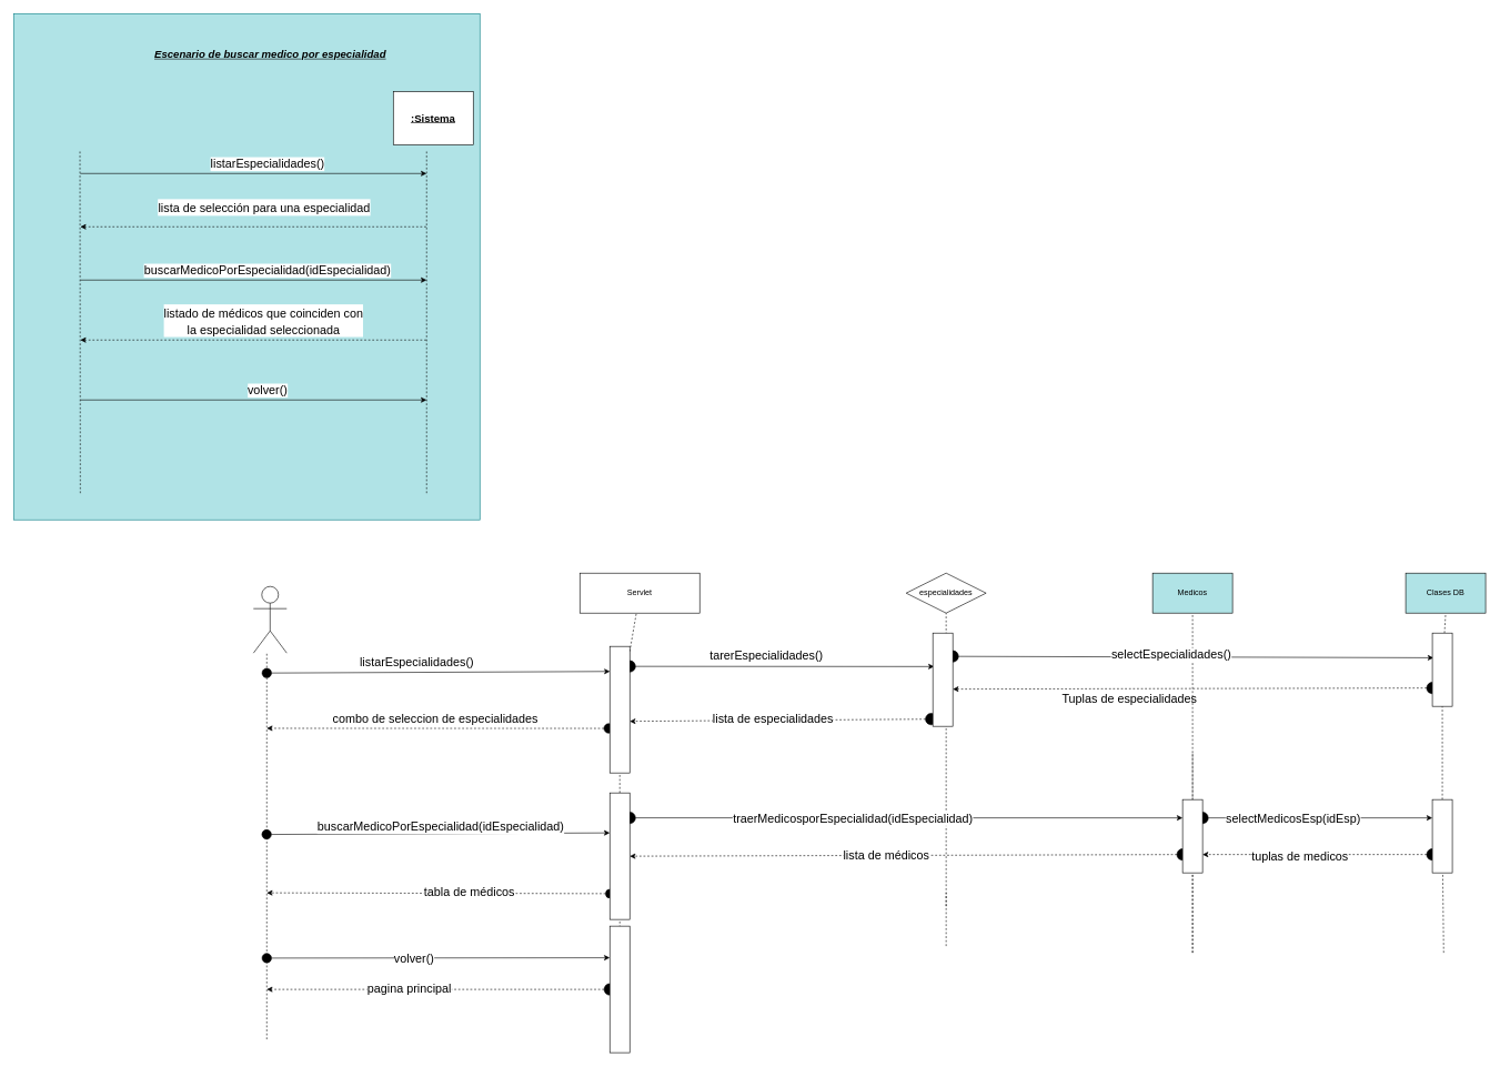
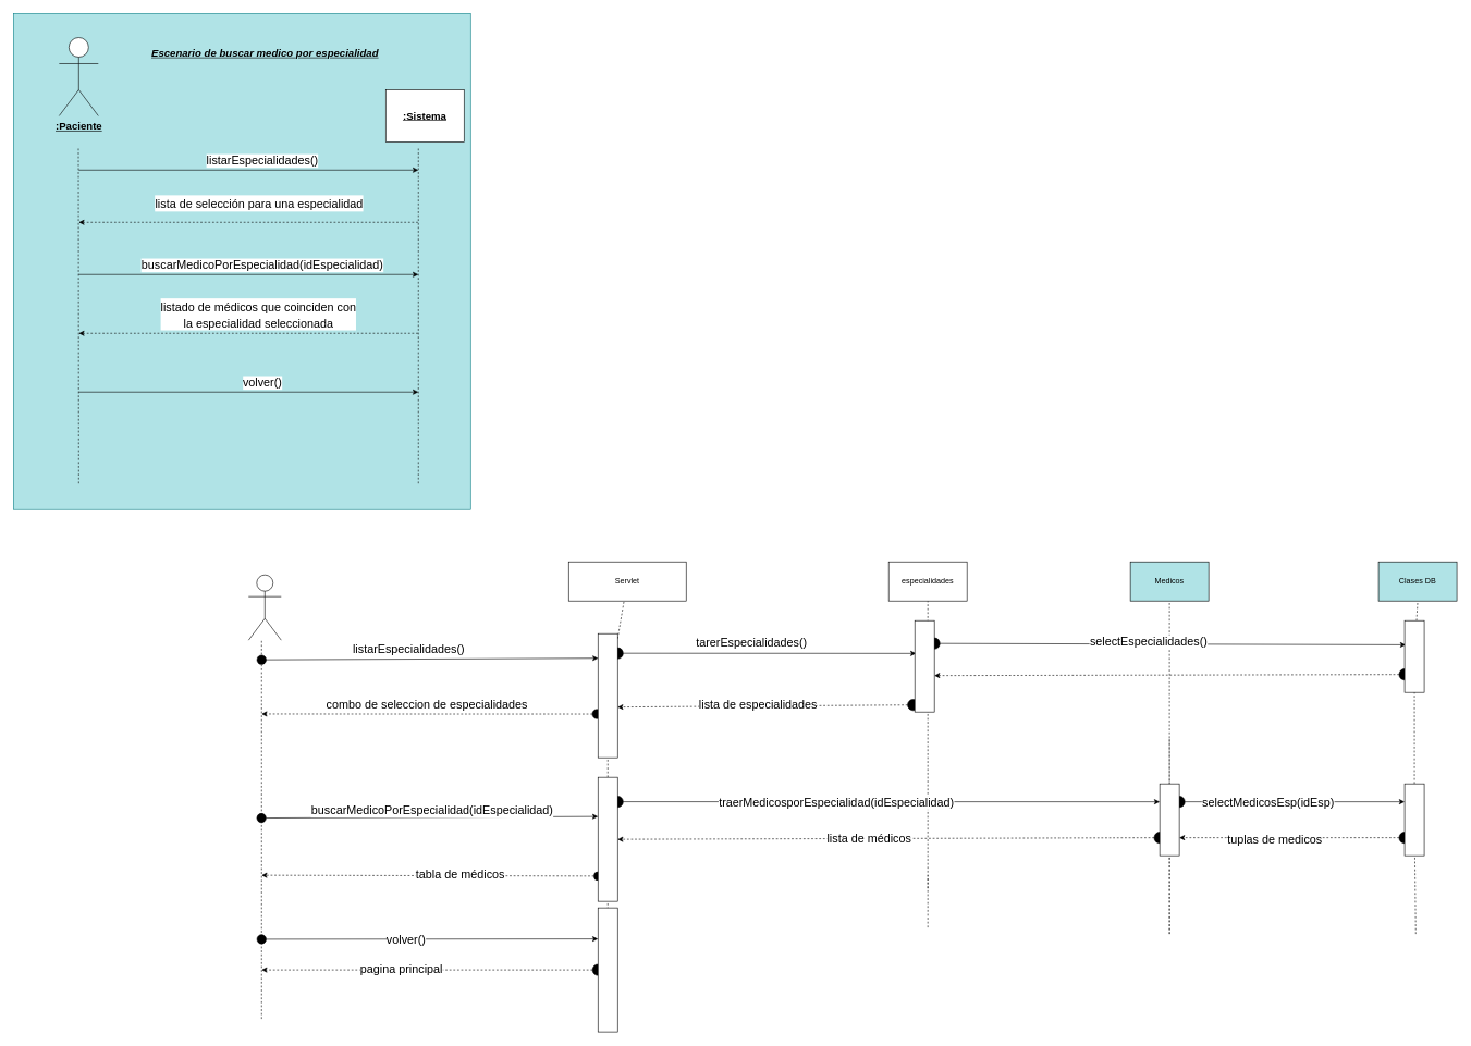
  <mxCell id="0" />
  <mxCell id="1" parent="0" />
  <mxCell id="2" value="" style="rounded=0;whiteSpace=wrap;html=1;fontSize=20;fillColor=#b0e3e6;strokeColor=#0e8088;" vertex="1" parent="1"><mxGeometry x="20" y="20" width="700" height="760" as="geometry" /></mxCell>
  <mxCell id="3" value="&lt;span style=&quot;font-size: 16px&quot;&gt;&lt;b&gt;&lt;i&gt;&lt;u&gt;Escenario de buscar medico por especialidad&lt;/u&gt;&lt;/i&gt;&lt;/b&gt;&lt;/span&gt;&lt;br&gt;&lt;p class=&quot;MsoNormal&quot; style=&quot;margin-top: 14.0pt ; margin-right: 0cm ; margin-bottom: 4.0pt ; margin-left: 0cm ; text-align: justify&quot;&gt;&lt;span style=&quot;font-size: 14.0pt ; line-height: 107% ; font-family: &amp;#34;times new roman&amp;#34; , serif&quot;&gt;&lt;/span&gt;&lt;/p&gt;" style="text;html=1;align=center;verticalAlign=middle;resizable=0;points=[];autosize=1;" vertex="1" parent="1"><mxGeometry x="225" y="70" width="360" height="40" as="geometry" /></mxCell>
  <mxCell id="4" value="&lt;u&gt;&lt;b&gt;&lt;font style=&quot;font-size: 16px&quot;&gt;:Sistema&lt;/font&gt;&lt;/b&gt;&lt;/u&gt;" style="rounded=0;whiteSpace=wrap;html=1;" vertex="1" parent="1"><mxGeometry x="590" y="137" width="120" height="80" as="geometry" /></mxCell>
+ <mxCell id="5" value="&lt;u&gt;&lt;b&gt;&lt;font style=&quot;font-size: 16px&quot;&gt;:Paciente&lt;/font&gt;&lt;/b&gt;&lt;/u&gt;" style="shape=umlActor;verticalLabelPosition=bottom;verticalAlign=top;html=1;outlineConnect=0;" vertex="1" parent="1"><mxGeometry x="90" y="57" width="60" height="120" as="geometry" /></mxCell>
  <mxCell id="6" value="" style="endArrow=none;dashed=1;html=1;" edge="1" parent="1"><mxGeometry width="50" height="50" relative="1" as="geometry"><mxPoint x="120" y="740" as="sourcePoint" /><mxPoint x="119.5" y="227" as="targetPoint" /></mxGeometry></mxCell>
  <mxCell id="7" value="" style="endArrow=none;dashed=1;html=1;" edge="1" parent="1"><mxGeometry width="50" height="50" relative="1" as="geometry"><mxPoint x="640" y="740" as="sourcePoint" /><mxPoint x="640" y="227" as="targetPoint" /></mxGeometry></mxCell>
  <mxCell id="8" value="" style="endArrow=classic;html=1;" edge="1" parent="1"><mxGeometry width="50" height="50" relative="1" as="geometry"><mxPoint x="120" y="260" as="sourcePoint" /><mxPoint x="640" y="260" as="targetPoint" /></mxGeometry></mxCell>
  <mxCell id="9" value="&lt;span style=&quot;font-size: 18px&quot;&gt;listarEspecialidades()&lt;/span&gt;" style="edgeLabel;html=1;align=center;verticalAlign=middle;resizable=0;points=[];" vertex="1" connectable="0" parent="8"><mxGeometry x="-0.169" relative="1" as="geometry"><mxPoint x="64" y="-15" as="offset" /></mxGeometry></mxCell>
  <mxCell id="10" value="" style="endArrow=none;dashed=1;html=1;startArrow=classic;startFill=1;" edge="1" parent="1"><mxGeometry width="50" height="50" relative="1" as="geometry"><mxPoint x="120" y="340" as="sourcePoint" /><mxPoint x="640" y="340" as="targetPoint" /></mxGeometry></mxCell>
  <mxCell id="11" value="&lt;span style=&quot;font-size: 18px&quot;&gt;lista de selección para una especialidad&lt;br&gt;&lt;/span&gt;" style="edgeLabel;html=1;align=center;verticalAlign=middle;resizable=0;points=[];fontSize=20;" vertex="1" connectable="0" parent="10"><mxGeometry x="0.069" relative="1" as="geometry"><mxPoint x="-2.65" y="-30" as="offset" /></mxGeometry></mxCell>
  <mxCell id="12" value="" style="endArrow=classic;html=1;" edge="1" parent="1"><mxGeometry width="50" height="50" relative="1" as="geometry"><mxPoint x="120" y="420" as="sourcePoint" /><mxPoint x="640" y="420" as="targetPoint" /></mxGeometry></mxCell>
  <mxCell id="13" value="&lt;span style=&quot;font-size: 18px&quot;&gt;buscarMedicoPorEspecialidad(idEspecialidad)&lt;/span&gt;" style="edgeLabel;html=1;align=center;verticalAlign=middle;resizable=0;points=[];" vertex="1" connectable="0" parent="12"><mxGeometry x="-0.169" relative="1" as="geometry"><mxPoint x="64" y="-15" as="offset" /></mxGeometry></mxCell>
  <mxCell id="14" value="" style="endArrow=none;dashed=1;html=1;startArrow=classic;startFill=1;" edge="1" parent="1"><mxGeometry width="50" height="50" relative="1" as="geometry"><mxPoint x="120" y="510" as="sourcePoint" /><mxPoint x="640" y="510" as="targetPoint" /></mxGeometry></mxCell>
  <mxCell id="15" value="&lt;span style=&quot;font-size: 18px&quot;&gt;listado de médicos que coinciden con &lt;br&gt;la especialidad seleccionada&lt;br&gt;&lt;/span&gt;" style="edgeLabel;html=1;align=center;verticalAlign=middle;resizable=0;points=[];fontSize=20;" vertex="1" connectable="0" parent="14"><mxGeometry x="0.069" relative="1" as="geometry"><mxPoint x="-3.33" y="-30" as="offset" /></mxGeometry></mxCell>
  <mxCell id="16" value="" style="endArrow=classic;html=1;" edge="1" parent="1"><mxGeometry width="50" height="50" relative="1" as="geometry"><mxPoint x="120" y="600" as="sourcePoint" /><mxPoint x="640" y="600" as="targetPoint" /></mxGeometry></mxCell>
  <mxCell id="17" value="&lt;span style=&quot;font-size: 18px&quot;&gt;volver()&lt;/span&gt;" style="edgeLabel;html=1;align=center;verticalAlign=middle;resizable=0;points=[];" vertex="1" connectable="0" parent="16"><mxGeometry x="-0.169" relative="1" as="geometry"><mxPoint x="64" y="-15" as="offset" /></mxGeometry></mxCell>
  <mxCell id="18" value="" style="endArrow=none;dashed=1;html=1;" edge="1" parent="1" target="24"><mxGeometry width="50" height="50" relative="1" as="geometry"><mxPoint x="1420" y="1360" as="sourcePoint" /><mxPoint x="1419.41" y="970" as="targetPoint" /></mxGeometry></mxCell>
  <mxCell id="19" value="&amp;nbsp;" style="shape=umlActor;verticalLabelPosition=bottom;verticalAlign=top;html=1;outlineConnect=0;" vertex="1" parent="1"><mxGeometry x="380" y="880" width="50" height="100" as="geometry" /></mxCell>
  <mxCell id="20" value="" style="endArrow=none;dashed=1;html=1;" edge="1" parent="1"><mxGeometry width="50" height="50" relative="1" as="geometry"><mxPoint x="400" y="1560" as="sourcePoint" /><mxPoint x="400" y="980" as="targetPoint" /></mxGeometry></mxCell>
  <mxCell id="21" value="Servlet" style="rounded=0;whiteSpace=wrap;html=1;" vertex="1" parent="1"><mxGeometry x="870" y="860" width="180" height="60" as="geometry" /></mxCell>
  <mxCell id="22" value="" style="endArrow=none;dashed=1;html=1;" edge="1" parent="1" source="28" target="21"><mxGeometry width="50" height="50" relative="1" as="geometry"><mxPoint x="930" y="1330" as="sourcePoint" /><mxPoint x="929.41" y="970" as="targetPoint" /></mxGeometry></mxCell>
  <mxCell id="23" value="" style="endArrow=classic;html=1;entryX=0.008;entryY=0.198;entryDx=0;entryDy=0;entryPerimeter=0;startArrow=oval;startFill=1;startSize=14;" edge="1" parent="1" target="28"><mxGeometry width="50" height="50" relative="1" as="geometry"><mxPoint x="400" y="1010" as="sourcePoint" /><mxPoint x="898" y="1010" as="targetPoint" /></mxGeometry></mxCell>
- <mxCell id="24" value="especialidades" style="rhombus;whiteSpace=wrap;html=1;" vertex="1" parent="1"><mxGeometry x="1360" y="860" width="120" height="60" as="geometry" /></mxCell>
+ <mxCell id="24" value="especialidades" style="rounded=0;whiteSpace=wrap;html=1;" vertex="1" parent="1"><mxGeometry x="1360" y="860" width="120" height="60" as="geometry" /></mxCell>
  <mxCell id="25" value="" style="endArrow=none;dashed=1;html=1;entryX=0.5;entryY=1;entryDx=0;entryDy=0;" edge="1" parent="1" target="31"><mxGeometry width="50" height="50" relative="1" as="geometry"><mxPoint x="1790" y="1430" as="sourcePoint" /><mxPoint x="1790" y="940" as="targetPoint" /></mxGeometry></mxCell>
  <mxCell id="26" style="edgeStyle=none;rounded=0;orthogonalLoop=1;jettySize=auto;html=1;startArrow=oval;startFill=1;endArrow=classic;endFill=1;fontSize=18;exitX=-0.057;exitY=0.648;exitDx=0;exitDy=0;exitPerimeter=0;dashed=1;startSize=14;" edge="1" parent="1" source="28"><mxGeometry relative="1" as="geometry"><mxPoint x="400" y="1093" as="targetPoint" /></mxGeometry></mxCell>
  <mxCell id="27" style="rounded=0;orthogonalLoop=1;jettySize=auto;html=1;startArrow=oval;startFill=1;jumpSize=14;startSize=17;entryX=0.062;entryY=0.359;entryDx=0;entryDy=0;entryPerimeter=0;" edge="1" parent="1" target="59"><mxGeometry relative="1" as="geometry"><mxPoint x="1280" y="970" as="targetPoint" /><mxPoint x="945" y="1000" as="sourcePoint" /></mxGeometry></mxCell>
  <mxCell id="28" value="" style="rounded=0;whiteSpace=wrap;html=1;fontSize=18;" vertex="1" parent="1"><mxGeometry x="915" y="970" width="30" height="190" as="geometry" /></mxCell>
  <mxCell id="29" value="" style="endArrow=none;dashed=1;html=1;" edge="1" parent="1" source="38" target="28"><mxGeometry width="50" height="50" relative="1" as="geometry"><mxPoint x="930" y="1400" as="sourcePoint" /><mxPoint x="930" y="950" as="targetPoint" /></mxGeometry></mxCell>
  <mxCell id="30" value="" style="endArrow=none;dashed=1;html=1;" edge="1" parent="1" source="45"><mxGeometry width="50" height="50" relative="1" as="geometry"><mxPoint x="1790" y="1430" as="sourcePoint" /><mxPoint x="1790" y="1130" as="targetPoint" /></mxGeometry></mxCell>
  <mxCell id="31" value="Medicos" style="rounded=0;whiteSpace=wrap;html=1;fillColor=#b0e3e6;" vertex="1" parent="1"><mxGeometry x="1730" y="860" width="120" height="60" as="geometry" /></mxCell>
  <mxCell id="32" value="&lt;span style=&quot;font-size: 18px&quot;&gt;combo de seleccion de especialidades&lt;br&gt;&lt;/span&gt;" style="edgeLabel;html=1;align=center;verticalAlign=middle;resizable=0;points=[];fontSize=20;" vertex="1" connectable="0" parent="1"><mxGeometry x="640.001" y="1070" as="geometry"><mxPoint x="12" y="8" as="offset" /></mxGeometry></mxCell>
  <mxCell id="33" value="" style="endArrow=none;dashed=1;html=1;" edge="1" parent="1"><mxGeometry width="50" height="50" relative="1" as="geometry"><mxPoint x="1420" y="1420" as="sourcePoint" /><mxPoint x="1420" y="1340" as="targetPoint" /></mxGeometry></mxCell>
  <mxCell id="34" style="edgeStyle=none;rounded=0;orthogonalLoop=1;jettySize=auto;html=1;dashed=1;startArrow=oval;startFill=1;startSize=13;endArrow=classic;endFill=1;fontSize=18;exitX=0.008;exitY=0.796;exitDx=0;exitDy=0;exitPerimeter=0;" edge="1" parent="1" source="38"><mxGeometry relative="1" as="geometry"><mxPoint x="400" y="1340" as="targetPoint" /><mxPoint x="900" y="1340" as="sourcePoint" /></mxGeometry></mxCell>
  <mxCell id="35" value="tabla de médicos" style="edgeLabel;html=1;align=center;verticalAlign=middle;resizable=0;points=[];fontSize=18;" vertex="1" connectable="0" parent="34"><mxGeometry x="-0.176" y="-1" relative="1" as="geometry"><mxPoint as="offset" /></mxGeometry></mxCell>
  <mxCell id="36" style="edgeStyle=none;rounded=0;jumpSize=14;orthogonalLoop=1;jettySize=auto;html=1;entryX=0;entryY=0.25;entryDx=0;entryDy=0;startArrow=oval;startFill=1;startSize=17;fontSize=18;exitX=1;exitY=0.197;exitDx=0;exitDy=0;exitPerimeter=0;" edge="1" parent="1" source="38" target="45"><mxGeometry relative="1" as="geometry" /></mxCell>
  <mxCell id="37" value="traerMedicosporEspecialidad(idEspecialidad)" style="edgeLabel;html=1;align=center;verticalAlign=middle;resizable=0;points=[];fontSize=18;" vertex="1" connectable="0" parent="36"><mxGeometry x="-0.193" y="-1" relative="1" as="geometry"><mxPoint as="offset" /></mxGeometry></mxCell>
  <mxCell id="38" value="" style="rounded=0;whiteSpace=wrap;html=1;fontSize=18;" vertex="1" parent="1"><mxGeometry x="915" y="1190" width="30" height="190" as="geometry" /></mxCell>
  <mxCell id="39" value="" style="endArrow=none;dashed=1;html=1;" edge="1" parent="1" target="38"><mxGeometry width="50" height="50" relative="1" as="geometry"><mxPoint x="930" y="1560" as="sourcePoint" /><mxPoint x="930" y="1160" as="targetPoint" /></mxGeometry></mxCell>
  <mxCell id="40" value="" style="endArrow=classic;html=1;entryX=0.008;entryY=0.198;entryDx=0;entryDy=0;entryPerimeter=0;startArrow=oval;startFill=1;startSize=14;" edge="1" parent="1"><mxGeometry width="50" height="50" relative="1" as="geometry"><mxPoint x="399.76" y="1252.38" as="sourcePoint" /><mxPoint x="915" y="1250" as="targetPoint" /></mxGeometry></mxCell>
  <mxCell id="41" style="edgeStyle=none;rounded=0;jumpSize=14;orthogonalLoop=1;jettySize=auto;html=1;entryX=0;entryY=0.25;entryDx=0;entryDy=0;startArrow=oval;startFill=1;startSize=17;fontSize=18;exitX=1;exitY=0.25;exitDx=0;exitDy=0;" edge="1" parent="1" source="45" target="52"><mxGeometry relative="1" as="geometry" /></mxCell>
  <mxCell id="42" value="selectMedicosEsp(idEsp)" style="edgeLabel;html=1;align=center;verticalAlign=middle;resizable=0;points=[];fontSize=18;" vertex="1" connectable="0" parent="41"><mxGeometry x="-0.539" y="-1" relative="1" as="geometry"><mxPoint x="55" as="offset" /></mxGeometry></mxCell>
  <mxCell id="43" style="edgeStyle=none;rounded=0;jumpSize=14;orthogonalLoop=1;jettySize=auto;html=1;entryX=1;entryY=0.5;entryDx=0;entryDy=0;dashed=1;startArrow=oval;startFill=1;startSize=17;fontSize=18;exitX=0;exitY=0.75;exitDx=0;exitDy=0;" edge="1" parent="1" source="45" target="38"><mxGeometry relative="1" as="geometry" /></mxCell>
  <mxCell id="44" value="lista de médicos" style="edgeLabel;html=1;align=center;verticalAlign=middle;resizable=0;points=[];fontSize=18;" vertex="1" connectable="0" parent="43"><mxGeometry x="0.074" y="1" relative="1" as="geometry"><mxPoint as="offset" /></mxGeometry></mxCell>
  <mxCell id="45" value="" style="rounded=0;whiteSpace=wrap;html=1;fontSize=18;" vertex="1" parent="1"><mxGeometry x="1775" y="1200" width="30" height="110" as="geometry" /></mxCell>
  <mxCell id="46" value="" style="endArrow=none;dashed=1;html=1;" edge="1" parent="1" target="45"><mxGeometry width="50" height="50" relative="1" as="geometry"><mxPoint x="1790" y="1430" as="sourcePoint" /><mxPoint x="1790" y="1130" as="targetPoint" /></mxGeometry></mxCell>
  <mxCell id="47" value="" style="endArrow=none;dashed=1;html=1;entryX=0.5;entryY=1;entryDx=0;entryDy=0;" edge="1" parent="1" target="49" source="62"><mxGeometry width="50" height="50" relative="1" as="geometry"><mxPoint x="2170" y="1430" as="sourcePoint" /><mxPoint x="2170" y="940" as="targetPoint" /></mxGeometry></mxCell>
  <mxCell id="48" value="" style="endArrow=none;dashed=1;html=1;" edge="1" parent="1" source="52" target="62"><mxGeometry width="50" height="50" relative="1" as="geometry"><mxPoint x="2170" y="1430" as="sourcePoint" /><mxPoint x="2170" y="1130" as="targetPoint" /></mxGeometry></mxCell>
  <mxCell id="49" value="Clases DB" style="rounded=0;whiteSpace=wrap;html=1;fillColor=#b0e3e6;" vertex="1" parent="1"><mxGeometry x="2110" y="860" width="120" height="60" as="geometry" /></mxCell>
  <mxCell id="50" style="edgeStyle=none;rounded=0;jumpSize=14;orthogonalLoop=1;jettySize=auto;html=1;entryX=1;entryY=0.75;entryDx=0;entryDy=0;startArrow=oval;startFill=1;startSize=17;fontSize=18;exitX=0;exitY=0.75;exitDx=0;exitDy=0;dashed=1;" edge="1" parent="1" source="52" target="45"><mxGeometry relative="1" as="geometry" /></mxCell>
  <mxCell id="51" value="tuplas de medicos" style="edgeLabel;html=1;align=center;verticalAlign=middle;resizable=0;points=[];fontSize=18;" vertex="1" connectable="0" parent="50"><mxGeometry x="0.306" y="1" relative="1" as="geometry"><mxPoint x="25.88" y="1.5" as="offset" /></mxGeometry></mxCell>
  <mxCell id="52" value="" style="rounded=0;whiteSpace=wrap;html=1;fontSize=18;" vertex="1" parent="1"><mxGeometry x="2150" y="1200" width="30" height="110" as="geometry" /></mxCell>
  <mxCell id="53" value="" style="endArrow=none;dashed=1;html=1;" edge="1" parent="1" target="52"><mxGeometry width="50" height="50" relative="1" as="geometry"><mxPoint x="2167" y="1430" as="sourcePoint" /><mxPoint x="2170" y="1130" as="targetPoint" /></mxGeometry></mxCell>
  <mxCell id="54" value="&lt;span style=&quot;font-size: 18px&quot;&gt;listarEspecialidades()&lt;/span&gt;" style="edgeLabel;html=1;align=center;verticalAlign=middle;resizable=0;points=[];" vertex="1" connectable="0" parent="1"><mxGeometry x="420.004" y="380" as="geometry"><mxPoint x="204" y="614" as="offset" /></mxGeometry></mxCell>
  <mxCell id="55" style="edgeStyle=none;rounded=0;jumpSize=14;orthogonalLoop=1;jettySize=auto;html=1;startArrow=oval;startFill=1;startSize=17;exitX=1;exitY=0.25;exitDx=0;exitDy=0;entryX=0.057;entryY=0.337;entryDx=0;entryDy=0;entryPerimeter=0;" edge="1" parent="1" source="59" target="62"><mxGeometry relative="1" as="geometry"><mxPoint x="2020" y="985" as="targetPoint" /></mxGeometry></mxCell>
  <mxCell id="56" value="&lt;font style=&quot;font-size: 18px&quot;&gt;selectEspecialidades()&lt;/font&gt;" style="edgeLabel;html=1;align=center;verticalAlign=middle;resizable=0;points=[];" vertex="1" connectable="0" parent="55"><mxGeometry x="-0.093" y="3" relative="1" as="geometry"><mxPoint as="offset" /></mxGeometry></mxCell>
  <mxCell id="57" style="edgeStyle=none;rounded=0;jumpSize=14;orthogonalLoop=1;jettySize=auto;html=1;entryX=1;entryY=0.592;entryDx=0;entryDy=0;entryPerimeter=0;startArrow=oval;startFill=1;startSize=17;exitX=-0.083;exitY=0.923;exitDx=0;exitDy=0;exitPerimeter=0;dashed=1;" edge="1" parent="1" source="59" target="28"><mxGeometry relative="1" as="geometry" /></mxCell>
  <mxCell id="58" value="lista de especialidades" style="edgeLabel;html=1;align=center;verticalAlign=middle;resizable=0;points=[];fontSize=18;" vertex="1" connectable="0" parent="57"><mxGeometry x="0.05" y="-1" relative="1" as="geometry"><mxPoint as="offset" /></mxGeometry></mxCell>
  <mxCell id="59" value="" style="rounded=0;whiteSpace=wrap;html=1;fontSize=18;" vertex="1" parent="1"><mxGeometry x="1400" y="950" width="30" height="140" as="geometry" /></mxCell>
  <mxCell id="60" value="&lt;span style=&quot;font-size: 18px&quot;&gt;tarerEspecialidades()&lt;/span&gt;" style="edgeLabel;html=1;align=center;verticalAlign=middle;resizable=0;points=[];" vertex="1" connectable="0" parent="1"><mxGeometry x="945.004" y="370" as="geometry"><mxPoint x="204" y="614" as="offset" /></mxGeometry></mxCell>
  <mxCell id="61" style="edgeStyle=none;rounded=0;jumpSize=14;orthogonalLoop=1;jettySize=auto;html=1;entryX=1;entryY=0.601;entryDx=0;entryDy=0;entryPerimeter=0;startArrow=oval;startFill=1;startSize=17;exitX=0;exitY=0.75;exitDx=0;exitDy=0;dashed=1;" edge="1" parent="1" source="62" target="59"><mxGeometry relative="1" as="geometry" /></mxCell>
  <mxCell id="62" value="" style="rounded=0;whiteSpace=wrap;html=1;fontSize=18;" vertex="1" parent="1"><mxGeometry x="2150" y="950" width="30" height="110" as="geometry" /></mxCell>
- <mxCell id="63" value="&lt;font style=&quot;font-size: 18px&quot;&gt;Tuplas de especialidades&lt;/font&gt;" style="text;html=1;align=center;verticalAlign=middle;resizable=0;points=[];autosize=1;" vertex="1" parent="1"><mxGeometry x="1585" y="1040" width="220" height="20" as="geometry" /></mxCell>
  <mxCell id="64" value="&lt;span style=&quot;font-size: 18px&quot;&gt;buscarMedicoPorEspecialidad(idEspecialidad)&lt;/span&gt;" style="edgeLabel;html=1;align=center;verticalAlign=middle;resizable=0;points=[];" vertex="1" connectable="0" parent="1"><mxGeometry x="560.003" y="1050" as="geometry"><mxPoint x="100" y="190" as="offset" /></mxGeometry></mxCell>
  <mxCell id="65" value="" style="endArrow=classic;html=1;entryX=0;entryY=0.25;entryDx=0;entryDy=0;startArrow=oval;startFill=1;startSize=14;" edge="1" parent="1" target="69"><mxGeometry width="50" height="50" relative="1" as="geometry"><mxPoint x="400" y="1438" as="sourcePoint" /><mxPoint x="915" y="1450" as="targetPoint" /></mxGeometry></mxCell>
  <mxCell id="66" value="volver()" style="edgeLabel;html=1;align=center;verticalAlign=middle;resizable=0;points=[];fontSize=18;" vertex="1" connectable="0" parent="65"><mxGeometry x="-0.146" y="-1" relative="1" as="geometry"><mxPoint as="offset" /></mxGeometry></mxCell>
  <mxCell id="67" style="edgeStyle=none;rounded=0;jumpSize=14;orthogonalLoop=1;jettySize=auto;html=1;dashed=1;startArrow=oval;startFill=1;startSize=17;fontSize=18;" edge="1" parent="1" source="69"><mxGeometry relative="1" as="geometry"><mxPoint x="400" y="1485" as="targetPoint" /></mxGeometry></mxCell>
  <mxCell id="68" value="pagina principal" style="edgeLabel;html=1;align=center;verticalAlign=middle;resizable=0;points=[];fontSize=18;" vertex="1" connectable="0" parent="67"><mxGeometry x="0.173" y="-1" relative="1" as="geometry"><mxPoint as="offset" /></mxGeometry></mxCell>
  <mxCell id="69" value="" style="rounded=0;whiteSpace=wrap;html=1;fontSize=18;" vertex="1" parent="1"><mxGeometry x="915" y="1390" width="30" height="190" as="geometry" /></mxCell>
